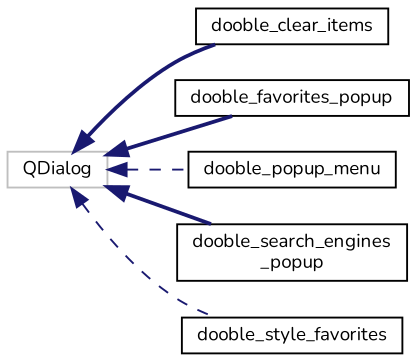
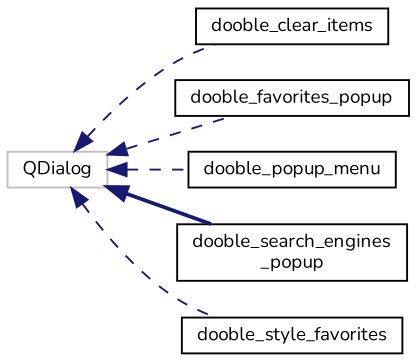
  digraph {
    fontname=Nunito
    rankdir=LR
    node [color=black fillcolor=white fontname=Nunito fontsize=10 shape=record style=filled]
    edge [color=midnightblue dir=back fontname=Nunito fontsize=10 labelfontname=Helvetica labelfontsize=10 style=dashed]
    n1 [color=grey75 height=0.2 label=QDialog width=0.4]
    n2 [height=0.2 label=dooble_clear_items width=0.4]
    n3 [height=0.2 label=dooble_favorites_popup width=0.4]
    n4 [height=0.2 label=dooble_popup_menu width=0.4]
    n5 [height=0.2 label="dooble_search_engines\l_popup" width=0.4]
    n6 [height=0.2 label=dooble_style_favorites width=0.4]
-   n1 -> n2 [style=bold]
-   n1 -> n3 [style=bold]
+   n1 -> n2
+   n1 -> n3
    n1 -> n4
    n1 -> n5 [style=bold]
    n1 -> n6
  }
